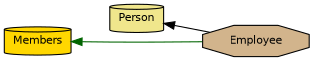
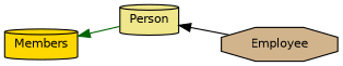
  digraph {
    rankdir=LR
    node [color=black fontname=Helvetica fontsize=10 shape=cylinder style=filled]
    edge [dir=back fontname=Helvetica fontsize=10 labelfontname=Helvetica labelfontsize=10 style=solid]
    n1 [fillcolor=gold height=0.2 label=Members width=0.4]
    n2 [fillcolor=khaki height=0.2 label=Person width=0.4]
    n3 [fillcolor=tan height=0.2 label=Employee shape=octagon width=0.4]
-   n1 -> n3 [color=darkgreen]
+   n1 -> n2 [color=darkgreen]
    n2 -> n3 [color=black]
  }
